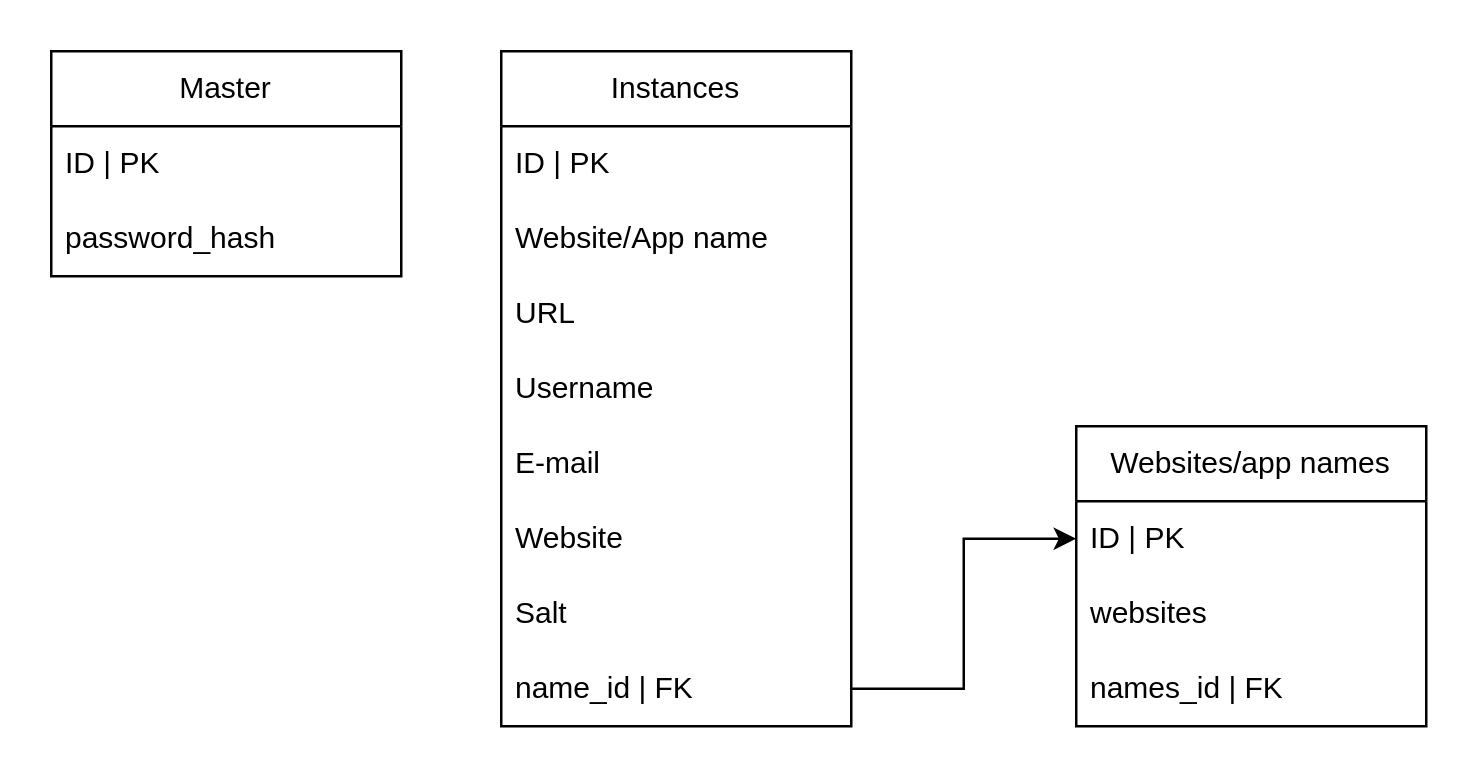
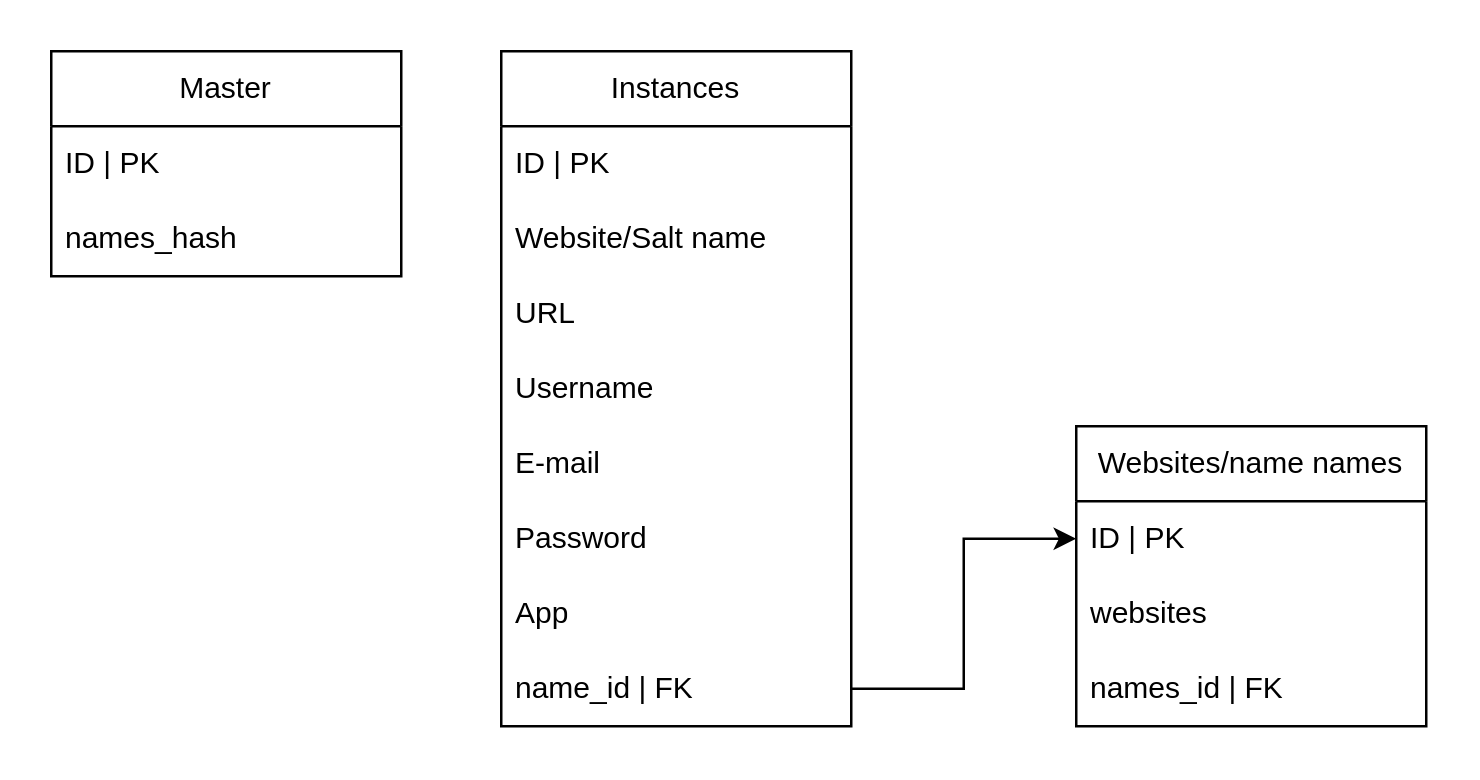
  <mxCell id="0" />
  <mxCell id="1" parent="0" />
- <mxCell id="2" value="Websites/app names" style="swimlane;fontStyle=0;childLayout=stackLayout;horizontal=1;startSize=30;horizontalStack=0;resizeParent=1;resizeParentMax=0;resizeLast=0;collapsible=1;marginBottom=0;whiteSpace=wrap;html=1;" parent="1" vertex="1"><mxGeometry x="430" y="170" width="140" height="120" as="geometry" /></mxCell>
+ <mxCell id="2" value="Websites/name names" style="swimlane;fontStyle=0;childLayout=stackLayout;horizontal=1;startSize=30;horizontalStack=0;resizeParent=1;resizeParentMax=0;resizeLast=0;collapsible=1;marginBottom=0;whiteSpace=wrap;html=1;" parent="1" vertex="1"><mxGeometry x="430" y="170" width="140" height="120" as="geometry" /></mxCell>
  <mxCell id="3" value="ID | PK" style="text;strokeColor=none;fillColor=none;align=left;verticalAlign=middle;spacingLeft=4;spacingRight=4;overflow=hidden;points=[[0,0.5],[1,0.5]];portConstraint=eastwest;rotatable=0;whiteSpace=wrap;html=1;" parent="2" vertex="1"><mxGeometry y="30" width="140" height="30" as="geometry" /></mxCell>
  <mxCell id="4" value="websites" style="text;strokeColor=none;fillColor=none;align=left;verticalAlign=middle;spacingLeft=4;spacingRight=4;overflow=hidden;points=[[0,0.5],[1,0.5]];portConstraint=eastwest;rotatable=0;whiteSpace=wrap;html=1;" parent="2" vertex="1"><mxGeometry y="60" width="140" height="30" as="geometry" /></mxCell>
  <mxCell id="5" value="names_id | FK" style="text;strokeColor=none;fillColor=none;align=left;verticalAlign=middle;spacingLeft=4;spacingRight=4;overflow=hidden;points=[[0,0.5],[1,0.5]];portConstraint=eastwest;rotatable=0;whiteSpace=wrap;html=1;" parent="2" vertex="1"><mxGeometry y="90" width="140" height="30" as="geometry" /></mxCell>
  <mxCell id="6" value="Instances" style="swimlane;fontStyle=0;childLayout=stackLayout;horizontal=1;startSize=30;horizontalStack=0;resizeParent=1;resizeParentMax=0;resizeLast=0;collapsible=1;marginBottom=0;whiteSpace=wrap;html=1;" parent="1" vertex="1"><mxGeometry x="200" y="20" width="140" height="270" as="geometry"><mxRectangle x="320" y="160" width="90" height="30" as="alternateBounds" /></mxGeometry></mxCell>
  <mxCell id="7" value="ID | PK" style="text;strokeColor=none;fillColor=none;align=left;verticalAlign=middle;spacingLeft=4;spacingRight=4;overflow=hidden;points=[[0,0.5],[1,0.5]];portConstraint=eastwest;rotatable=0;whiteSpace=wrap;html=1;" parent="6" vertex="1"><mxGeometry y="30" width="140" height="30" as="geometry" /></mxCell>
- <mxCell id="8" value="Website/App name" style="text;strokeColor=none;fillColor=none;align=left;verticalAlign=middle;spacingLeft=4;spacingRight=4;overflow=hidden;points=[[0,0.5],[1,0.5]];portConstraint=eastwest;rotatable=0;whiteSpace=wrap;html=1;" parent="6" vertex="1"><mxGeometry y="60" width="140" height="30" as="geometry" /></mxCell>
+ <mxCell id="8" value="Website/Salt name" style="text;strokeColor=none;fillColor=none;align=left;verticalAlign=middle;spacingLeft=4;spacingRight=4;overflow=hidden;points=[[0,0.5],[1,0.5]];portConstraint=eastwest;rotatable=0;whiteSpace=wrap;html=1;" parent="6" vertex="1"><mxGeometry y="60" width="140" height="30" as="geometry" /></mxCell>
  <mxCell id="9" value="URL" style="text;strokeColor=none;fillColor=none;align=left;verticalAlign=middle;spacingLeft=4;spacingRight=4;overflow=hidden;points=[[0,0.5],[1,0.5]];portConstraint=eastwest;rotatable=0;whiteSpace=wrap;html=1;" parent="6" vertex="1"><mxGeometry y="90" width="140" height="30" as="geometry" /></mxCell>
  <mxCell id="10" value="Username" style="text;strokeColor=none;fillColor=none;align=left;verticalAlign=middle;spacingLeft=4;spacingRight=4;overflow=hidden;points=[[0,0.5],[1,0.5]];portConstraint=eastwest;rotatable=0;whiteSpace=wrap;html=1;" parent="6" vertex="1"><mxGeometry y="120" width="140" height="30" as="geometry" /></mxCell>
  <mxCell id="11" value="E&lt;span style=&quot;color: rgba(0, 0, 0, 0); font-family: monospace; font-size: 0px; text-wrap: nowrap;&quot;&gt;%3CmxGraphModel%3E%3Croot%3E%3CmxCell%20id%3D%220%22%2F%3E%3CmxCell%20id%3D%221%22%20parent%3D%220%22%2F%3E%3CmxCell%20id%3D%222%22%20value%3D%22Website%2FApp%20name%22%20style%3D%22text%3BstrokeColor%3Dnone%3BfillColor%3Dnone%3Balign%3Dleft%3BverticalAlign%3Dmiddle%3BspacingLeft%3D4%3BspacingRight%3D4%3Boverflow%3Dhidden%3Bpoints%3D%5B%5B0%2C0.5%5D%2C%5B1%2C0.5%5D%5D%3BportConstraint%3Deastwest%3Brotatable%3D0%3BwhiteSpace%3Dwrap%3Bhtml%3D1%3B%22%20vertex%3D%221%22%20parent%3D%221%22%3E%3CmxGeometry%20x%3D%22320%22%20y%3D%22220%22%20width%3D%22140%22%20height%3D%2230%22%20as%3D%22geometry%22%2F%3E%3C%2FmxCell%3E%3CmxCell%20id%3D%223%22%20value%3D%22URL%22%20style%3D%22text%3BstrokeColor%3Dnone%3BfillColor%3Dnone%3Balign%3Dleft%3BverticalAlign%3Dmiddle%3BspacingLeft%3D4%3BspacingRight%3D4%3Boverflow%3Dhidden%3Bpoints%3D%5B%5B0%2C0.5%5D%2C%5B1%2C0.5%5D%5D%3BportConstraint%3Deastwest%3Brotatable%3D0%3BwhiteSpace%3Dwrap%3Bhtml%3D1%3B%22%20vertex%3D%221%22%20parent%3D%221%22%3E%3CmxGeometry%20x%3D%22320%22%20y%3D%22250%22%20width%3D%22140%22%20height%3D%2230%22%20as%3D%22geometry%22%2F%3E%3C%2FmxCell%3E%3C%2Froot%3E%3C%2FmxGraphModel%3E&lt;/span&gt;-mail" style="text;strokeColor=none;fillColor=none;align=left;verticalAlign=middle;spacingLeft=4;spacingRight=4;overflow=hidden;points=[[0,0.5],[1,0.5]];portConstraint=eastwest;rotatable=0;whiteSpace=wrap;html=1;" parent="6" vertex="1"><mxGeometry y="150" width="140" height="30" as="geometry" /></mxCell>
- <mxCell id="12" value="Website" style="text;strokeColor=none;fillColor=none;align=left;verticalAlign=middle;spacingLeft=4;spacingRight=4;overflow=hidden;points=[[0,0.5],[1,0.5]];portConstraint=eastwest;rotatable=0;whiteSpace=wrap;html=1;" parent="6" vertex="1"><mxGeometry y="180" width="140" height="30" as="geometry" /></mxCell>
- <mxCell id="13" value="Salt" style="text;strokeColor=none;fillColor=none;align=left;verticalAlign=middle;spacingLeft=4;spacingRight=4;overflow=hidden;points=[[0,0.5],[1,0.5]];portConstraint=eastwest;rotatable=0;whiteSpace=wrap;html=1;" parent="6" vertex="1"><mxGeometry y="210" width="140" height="30" as="geometry" /></mxCell>
+ <mxCell id="12" value="Password" style="text;strokeColor=none;fillColor=none;align=left;verticalAlign=middle;spacingLeft=4;spacingRight=4;overflow=hidden;points=[[0,0.5],[1,0.5]];portConstraint=eastwest;rotatable=0;whiteSpace=wrap;html=1;" parent="6" vertex="1"><mxGeometry y="180" width="140" height="30" as="geometry" /></mxCell>
+ <mxCell id="13" value="App" style="text;strokeColor=none;fillColor=none;align=left;verticalAlign=middle;spacingLeft=4;spacingRight=4;overflow=hidden;points=[[0,0.5],[1,0.5]];portConstraint=eastwest;rotatable=0;whiteSpace=wrap;html=1;" parent="6" vertex="1"><mxGeometry y="210" width="140" height="30" as="geometry" /></mxCell>
  <mxCell id="14" value="name_id | FK" style="text;strokeColor=none;fillColor=none;align=left;verticalAlign=middle;spacingLeft=4;spacingRight=4;overflow=hidden;points=[[0,0.5],[1,0.5]];portConstraint=eastwest;rotatable=0;whiteSpace=wrap;html=1;" parent="6" vertex="1"><mxGeometry y="240" width="140" height="30" as="geometry" /></mxCell>
  <mxCell id="15" style="edgeStyle=orthogonalEdgeStyle;rounded=0;orthogonalLoop=1;jettySize=auto;html=1;exitX=1;exitY=0.5;exitDx=0;exitDy=0;entryX=0;entryY=0.5;entryDx=0;entryDy=0;" parent="1" source="14" target="3" edge="1"><mxGeometry relative="1" as="geometry" /></mxCell>
  <mxCell id="16" value="Master" style="swimlane;fontStyle=0;childLayout=stackLayout;horizontal=1;startSize=30;horizontalStack=0;resizeParent=1;resizeParentMax=0;resizeLast=0;collapsible=1;marginBottom=0;whiteSpace=wrap;html=1;" vertex="1" parent="1"><mxGeometry x="20" y="20" width="140" height="90" as="geometry" /></mxCell>
  <mxCell id="17" value="ID | PK" style="text;strokeColor=none;fillColor=none;align=left;verticalAlign=middle;spacingLeft=4;spacingRight=4;overflow=hidden;points=[[0,0.5],[1,0.5]];portConstraint=eastwest;rotatable=0;whiteSpace=wrap;html=1;" vertex="1" parent="16"><mxGeometry y="30" width="140" height="30" as="geometry" /></mxCell>
- <mxCell id="18" value="password_hash" style="text;strokeColor=none;fillColor=none;align=left;verticalAlign=middle;spacingLeft=4;spacingRight=4;overflow=hidden;points=[[0,0.5],[1,0.5]];portConstraint=eastwest;rotatable=0;whiteSpace=wrap;html=1;" vertex="1" parent="16"><mxGeometry y="60" width="140" height="30" as="geometry" /></mxCell>
+ <mxCell id="18" value="names_hash" style="text;strokeColor=none;fillColor=none;align=left;verticalAlign=middle;spacingLeft=4;spacingRight=4;overflow=hidden;points=[[0,0.5],[1,0.5]];portConstraint=eastwest;rotatable=0;whiteSpace=wrap;html=1;" vertex="1" parent="16"><mxGeometry y="60" width="140" height="30" as="geometry" /></mxCell>
